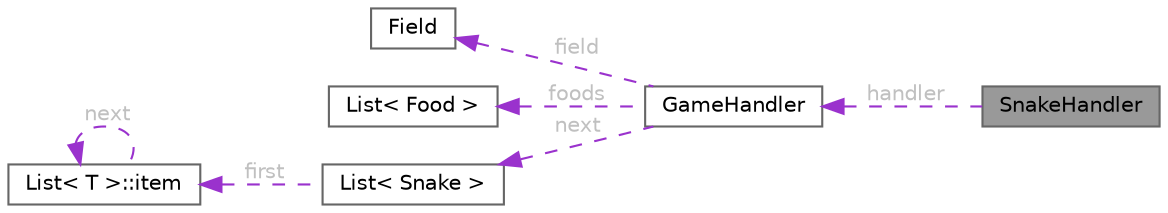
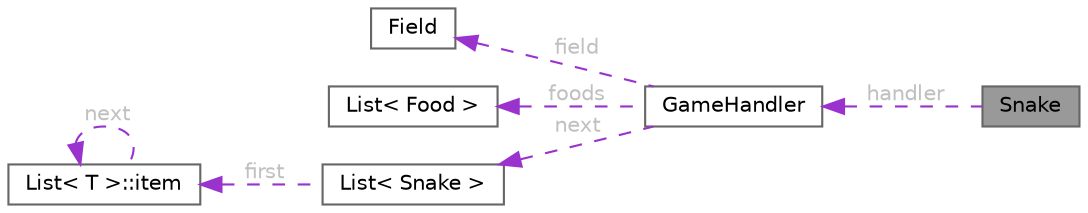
  digraph {
    rankdir=LR
    node [color=gray40 fillcolor=white fontname=Helvetica fontsize=10 shape=box style=filled]
    edge [color=darkorchid3 dir=back fontcolor=grey fontname=Helvetica fontsize=10 labelfontname=Helvetica labelfontsize=10 style=dashed]
-   n1 [fillcolor=grey60 fontcolor=black height=0.2 label=SnakeHandler width=0.4]
+   n1 [fillcolor=grey60 fontcolor=black height=0.2 label=Snake width=0.4]
    n2 [height=0.2 label=GameHandler width=0.4]
    n3 [height=0.2 label=Field width=0.4]
    n4 [height=0.2 label="List\< Food \>" width=0.4]
    n5 [height=0.2 label="List\< T \>::item" width=0.4]
    n6 [height=0.2 label="List\< Snake \>" width=0.4]
    n2 -> n1 [label=" handler"]
    n3 -> n2 [label=" field"]
    n4 -> n2 [label=" foods"]
    n5 -> n5 [label=" next"]
    n5 -> n6 [label=" first"]
    n6 -> n2 [label=" next"]
  }
